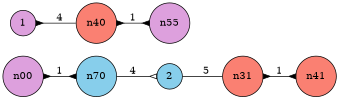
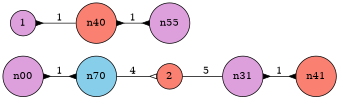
  digraph {
    rankdir=LR
    node [fillcolor=plum shape=circle style=filled]
    edge [arrowhead=inv arrowtail=inv dir=both]
    n10 [fillcolor=skyblue label=n70]
    n00
-   n20 [fillcolor=skyblue label=2 style="solid,filled"]
-   n31 [fillcolor=salmon]
+   n20 [fillcolor=salmon label=2 style="solid,filled"]
+   n31
    n30 [label=1 style="solid,filled"]
    n40 [fillcolor=salmon]
    n41 [fillcolor=salmon]
    n50 [label=n55]
    n10 -> n20 [arrowhead=oinv arrowtail=none label=4]
    n00 -> n10 [label=1]
    n20 -> n31 [arrowhead=none arrowtail=none label=5]
    n31 -> n41 [label=1]
-   n30 -> n40 [arrowhead=none label=4]
+   n30 -> n40 [arrowhead=none label=1]
    n40 -> n50 [label=1]
  }
